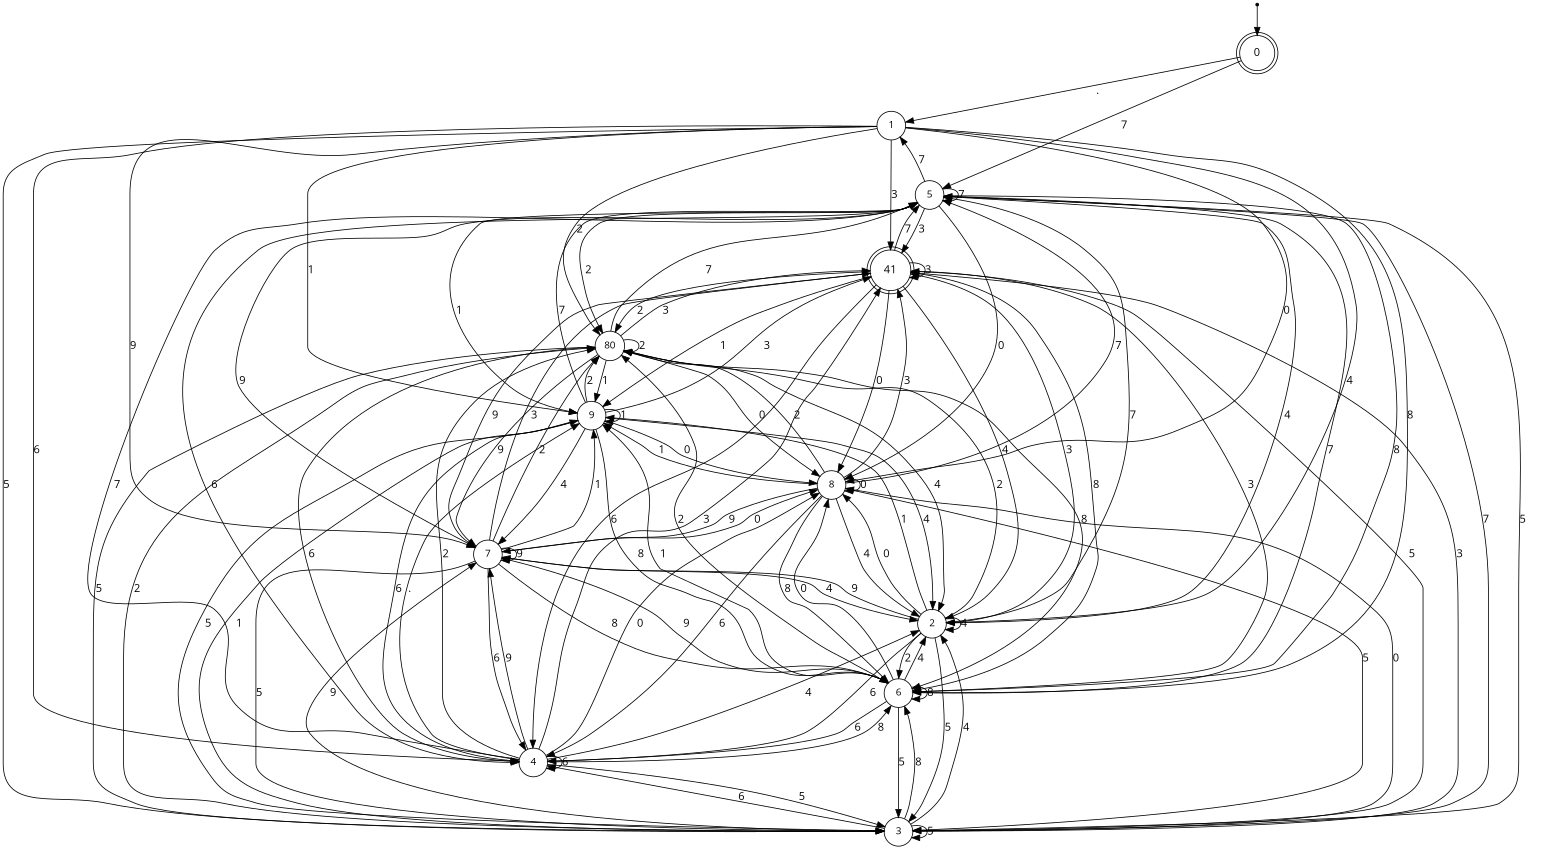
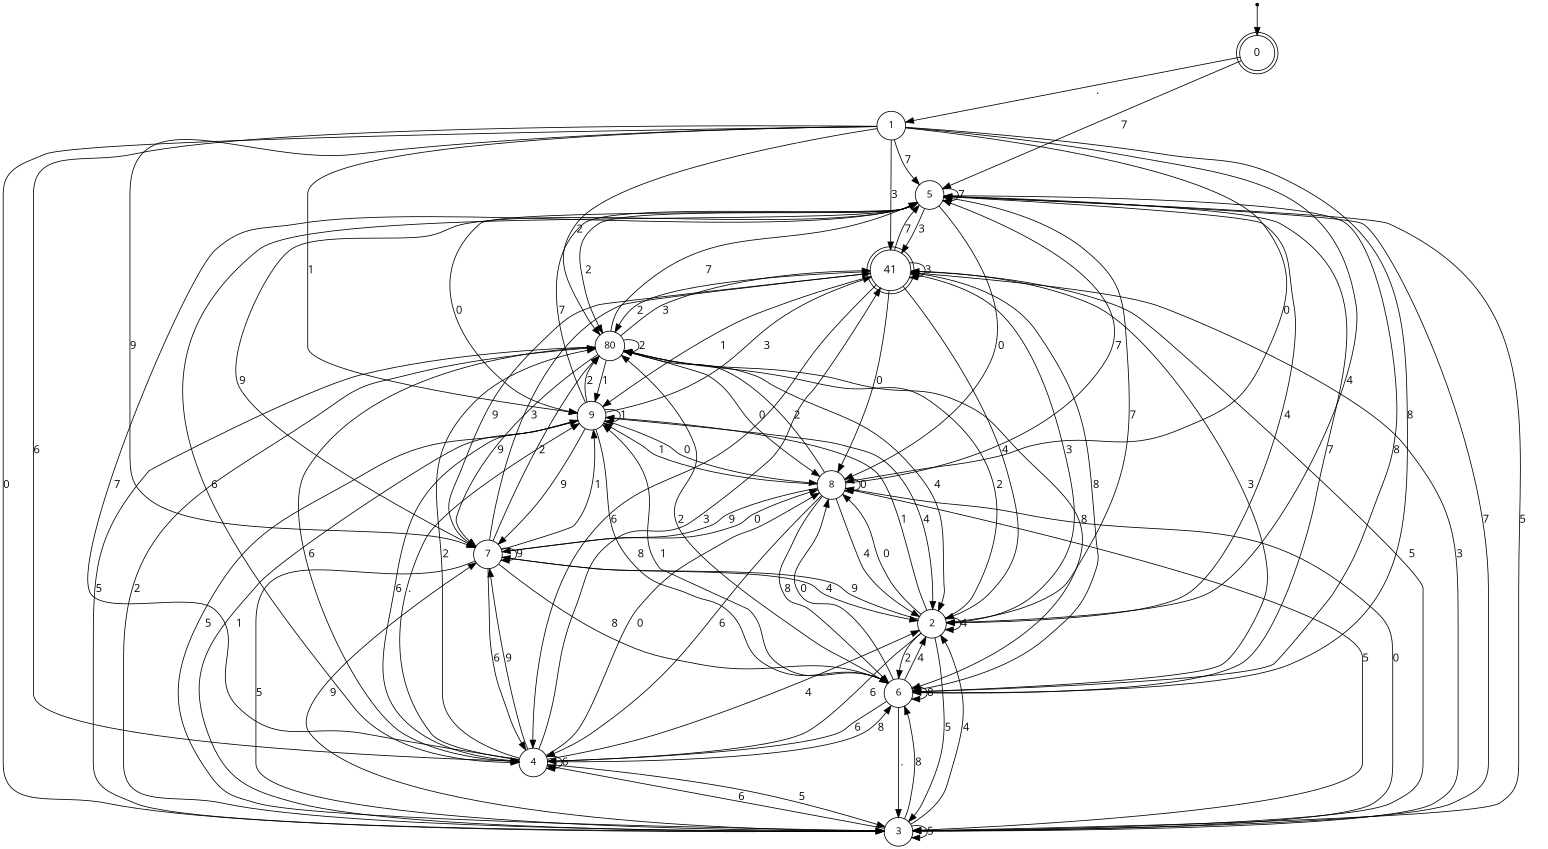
  digraph {
    fontname="Open Sans"
    rankdir=TB
    node [fontname="Open Sans" fontsize=12 shape=circle]
    edge [fontname="Open Sans"]
    n1 [fontsize=14 label=0 shape=doublecircle]
    n2 [label=1]
    n3 [label=5]
    n4 [label=2]
    n5 [label=3]
    n6 [label=4]
    n7 [label=6]
    n8 [label=7]
    n9 [label=8]
    n10 [label=9]
    n11 [label=80]
    n12 [fontsize=14 label=41 shape=doublecircle]
    n13 [fontsize=14 label=11 shape=point]
    n1 -> n2 [label="."]
    n1 -> n3 [label=7]
-   n3 -> n2 [label=7]
+   n2 -> n3 [label=7]
    n2 -> n4 [label=4]
-   n2 -> n5 [label=5]
+   n2 -> n5 [label=0]
    n2 -> n6 [label=6]
    n2 -> n7 [label=8]
    n2 -> n8 [label=9]
    n2 -> n9 [label=0]
    n2 -> n10 [label=1]
    n2 -> n11 [label=2]
    n2 -> n12 [label=3]
    n3 -> n3 [label=7]
    n3 -> n4 [label=4]
    n3 -> n5 [label=5]
    n3 -> n6 [label=6]
    n3 -> n7 [label=8]
    n3 -> n8 [label=9]
    n3 -> n9 [label=0]
-   n3 -> n10 [label=1]
+   n3 -> n10 [label=0]
    n3 -> n11 [label=2]
    n3 -> n12 [label=3]
    n4 -> n3 [label=7]
    n4 -> n4 [label=4]
    n4 -> n5 [label=5]
    n4 -> n6 [label=6]
    n4 -> n7 [label=2]
    n4 -> n8 [label=9]
    n4 -> n9 [label=0]
    n4 -> n10 [label=1]
    n4 -> n11 [label=2]
    n4 -> n12 [label=3]
    n5 -> n3 [label=7]
    n5 -> n4 [label=4]
    n5 -> n5 [label=5]
    n5 -> n6 [label=6]
    n5 -> n7 [label=8]
    n5 -> n8 [label=9]
    n5 -> n9 [label=0]
    n5 -> n10 [label=1]
    n5 -> n11 [label=2]
    n5 -> n12 [label=3]
    n6 -> n3 [label=7]
    n6 -> n4 [label=4]
    n6 -> n5 [label=5]
    n6 -> n6 [label=6]
    n6 -> n7 [label=8]
    n6 -> n8 [label=9]
    n6 -> n9 [label=0]
    n6 -> n10 [label="."]
    n6 -> n11 [label=2]
    n6 -> n12 [label=3]
    n7 -> n3 [label=7]
    n7 -> n4 [label=4]
-   n7 -> n5 [label=5]
+   n7 -> n5 [label="."]
    n7 -> n6 [label=6]
    n7 -> n7 [label=8]
-   n7 -> n8 [label=9]
    n7 -> n9 [label=0]
    n7 -> n10 [label=1]
    n7 -> n11 [label=2]
    n7 -> n12 [label=3]
    n8 -> n4 [label=4]
    n8 -> n5 [label=5]
    n8 -> n6 [label=6]
    n8 -> n7 [label=8]
    n8 -> n8 [label=9]
    n8 -> n9 [label=0]
    n8 -> n10 [label=1]
    n8 -> n11 [label=2]
    n8 -> n12 [label=3]
    n9 -> n3 [label=7]
    n9 -> n4 [label=4]
    n9 -> n5 [label=5]
    n9 -> n6 [label=6]
    n9 -> n7 [label=8]
    n9 -> n8 [label=9]
    n9 -> n9 [label=0]
    n9 -> n10 [label=1]
    n9 -> n11 [label=2]
-   n9 -> n12 [label=3]
    n10 -> n3 [label=7]
    n10 -> n4 [label=4]
    n10 -> n5 [label=5]
    n10 -> n6 [label=6]
    n10 -> n7 [label=8]
-   n10 -> n8 [label=4]
+   n10 -> n8 [label=9]
    n10 -> n9 [label=0]
    n10 -> n10 [label=1]
    n10 -> n11 [label=2]
    n10 -> n12 [label=3]
    n11 -> n3 [label=7]
    n11 -> n4 [label=4]
    n11 -> n5 [label=5]
    n11 -> n6 [label=6]
    n11 -> n7 [label=8]
    n11 -> n8 [label=9]
    n11 -> n9 [label=0]
    n11 -> n10 [label=1]
    n11 -> n11 [label=2]
    n11 -> n12 [label=3]
    n12 -> n3 [label=7]
    n12 -> n4 [label=4]
    n12 -> n5 [label=5]
    n12 -> n6 [label=6]
    n12 -> n7 [label=8]
    n12 -> n8 [label=9]
    n12 -> n9 [label=0]
    n12 -> n10 [label=1]
    n12 -> n11 [label=2]
    n12 -> n12 [label=3]
    n13 -> n1
  }
